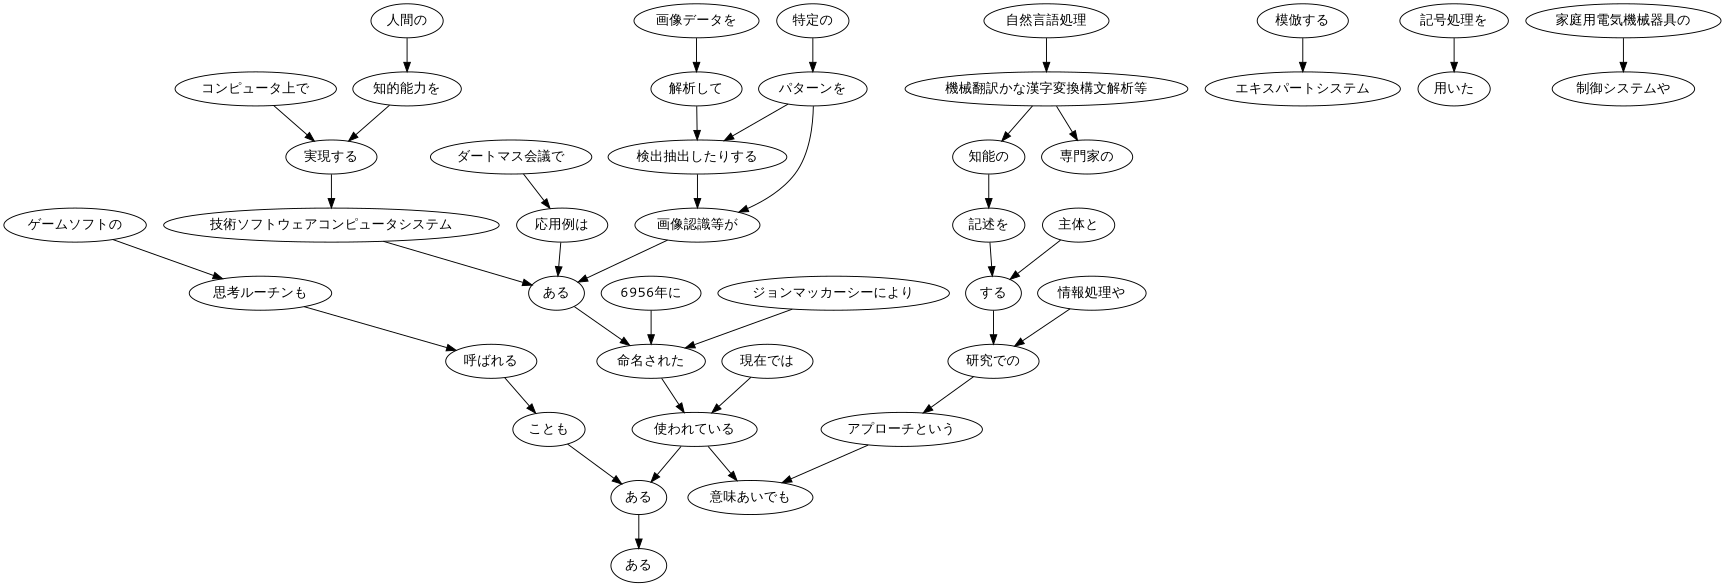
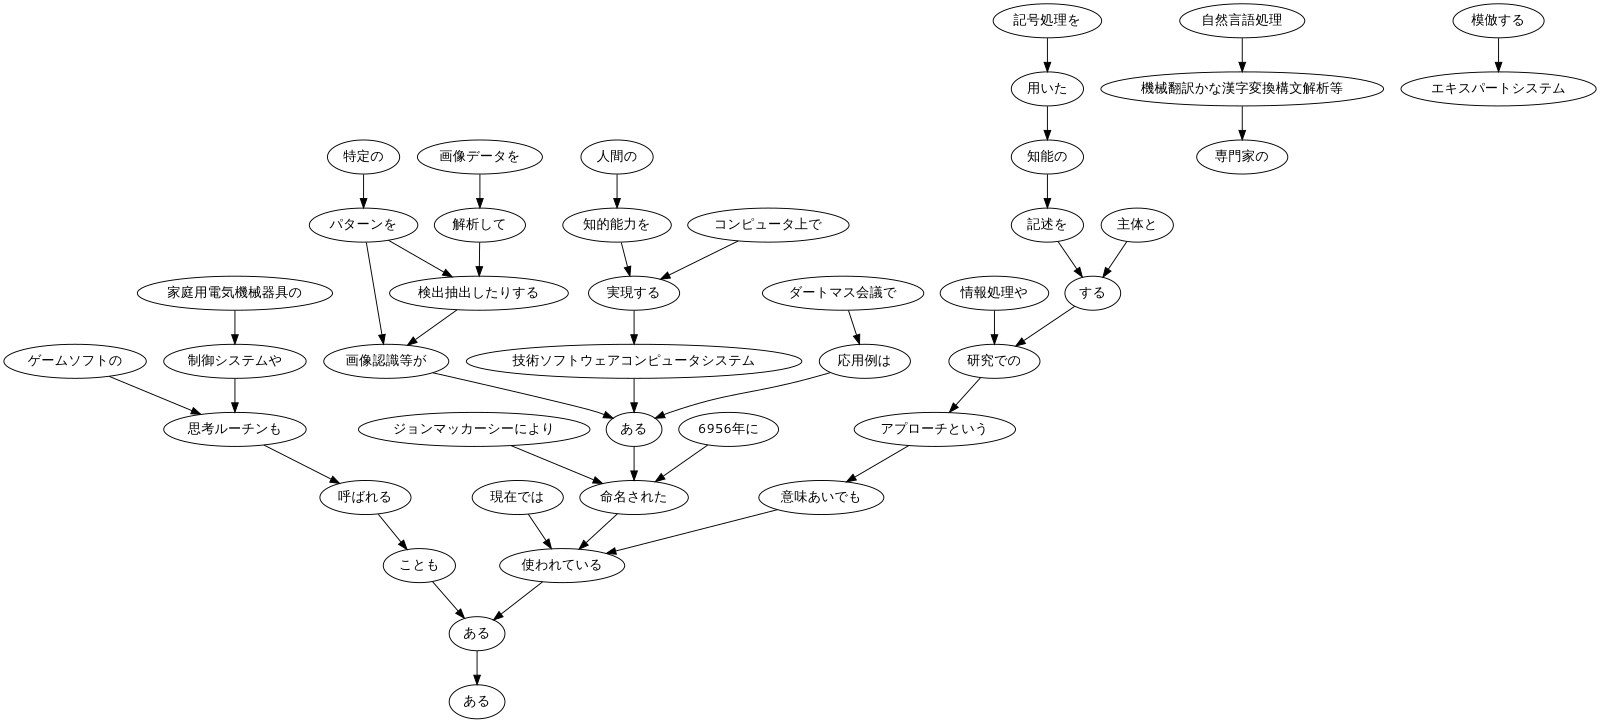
  digraph {
    node [fontname="Meiryo UI"]
    edge [fontname="Meiryo UI"]
    n1 [label="人間の"]
    n2 [label="知的能力を"]
    n3 [label="実現する"]
    n4 [label="技術ソフトウェアコンピュータシステム"]
    n5 [label="ある"]
    n6 [label="コンピュータ上で"]
    n7 [label="命名された"]
    n8 [label="使われている"]
    n9 [label="応用例は"]
    n10 [label="自然言語処理"]
    n11 [label="機械翻訳かな漢字変換構文解析等"]
    n12 [label="専門家の"]
    n13 [label="模倣する"]
    n14 [label="エキスパートシステム"]
    n15 [label="画像認識等が"]
    n16 [label="画像データを"]
    n17 [label="解析して"]
    n18 [label="検出抽出したりする"]
    n19 [label="特定の"]
    n20 [label="パターンを"]
    n21 [label="ある"]
    n22 [label="6956年に"]
    n23 [label="ダートマス会議で"]
    n24 [label="ジョンマッカーシーにより"]
    n25 [label="ある"]
    n26 [label="現在では"]
    n27 [label="記号処理を"]
    n28 [label="用いた"]
    n29 [label="知能の"]
    n30 [label="記述を"]
    n31 [label="する"]
    n32 [label="研究での"]
    n33 [label="アプローチという"]
    n34 [label="主体と"]
    n35 [label="意味あいでも"]
    n36 [label="情報処理や"]
    n37 [label="家庭用電気機械器具の"]
    n38 [label="制御システムや"]
    n39 [label="思考ルーチンも"]
    n40 [label="呼ばれる"]
    n41 [label="ことも"]
    n42 [label="ゲームソフトの"]
    n1 -> n2
    n2 -> n3
    n3 -> n4
    n4 -> n5
    n5 -> n7
    n6 -> n3
    n7 -> n8
    n8 -> n21
    n9 -> n5
    n10 -> n11
    n11 -> n12
    n13 -> n14
    n15 -> n5
    n16 -> n17
    n17 -> n18
    n18 -> n15
    n19 -> n20
    n20 -> n15
    n20 -> n18
    n21 -> n25
    n22 -> n7
    n23 -> n9
    n24 -> n7
    n26 -> n8
    n27 -> n28
-   n11 -> n29
+   n28 -> n29
    n29 -> n30
    n30 -> n31
    n31 -> n32
    n32 -> n33
    n33 -> n35
    n34 -> n31
-   n8 -> n35
+   n35 -> n8
    n36 -> n32
    n37 -> n38
+   n38 -> n39
    n39 -> n40
    n40 -> n41
    n41 -> n21
    n42 -> n39
  }
